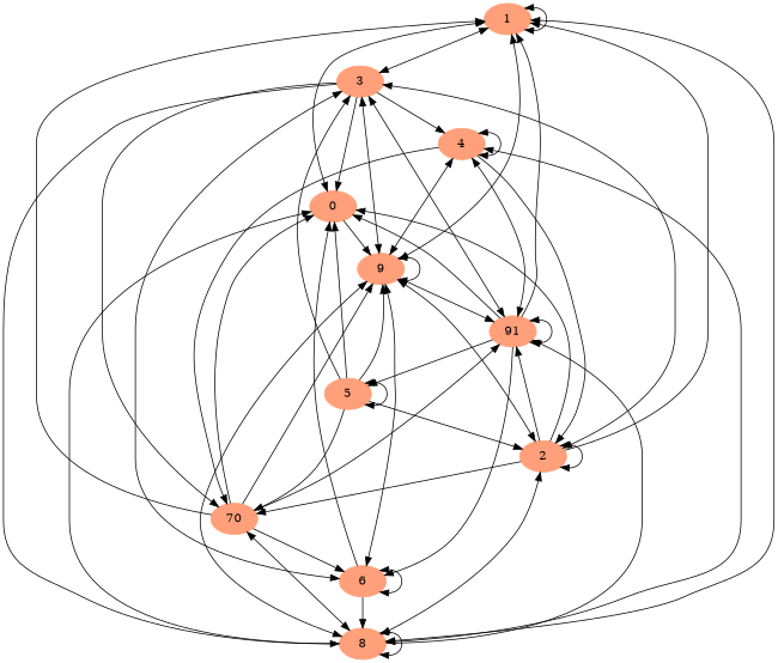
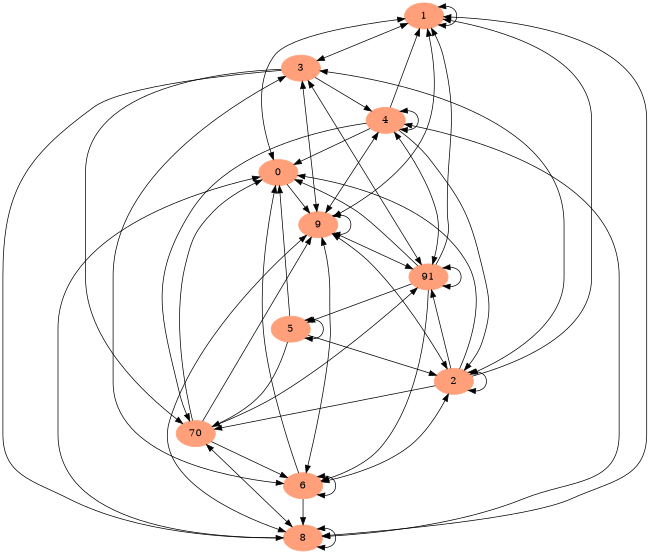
  graph {
    node [color=lightsalmon style=filled]
    edge [dir=forward]
    1
    3
    n3 [label=0]
    8
    9
    6
    n7 [label=70]
    n8 [label=91]
    4
    5
    2
    1 -- 1 [dir=both]
    1 -- 3 [dir=both]
    1 -- n3 [dir=both]
    1 -- 8 [dir=both]
    1 -- 9 [dir=both]
-   3 -- n3
+   4 -- n3
    3 -- 8
    3 -- 9 [dir=both]
    3 -- 6 [dir=both]
    3 -- n7
    3 -- n8 [dir=both]
    3 -- 4
    n3 -- 9
    8 -- n3
    8 -- 8 [dir=both]
    8 -- 9 [dir=both]
    8 -- n7 [dir=both]
-   8 -- n8
    9 -- 9 [dir=both]
    9 -- n8
    6 -- n3
    6 -- 8
    6 -- 9 [dir=both]
    6 -- 6 [dir=both]
-   n7 -- 1
+   4 -- 1
    n7 -- n3
    n7 -- 9
    n7 -- 6
    n7 -- n8
    n8 -- 1
    n8 -- n3
    n8 -- 6
    n8 -- n8 [dir=both]
    n8 -- 5
    4 -- 8 [dir=both]
    4 -- 9 [dir=both]
    4 -- n7
    4 -- n8 [dir=both]
    4 -- 4 [dir=both]
    4 -- 2
-   5 -- 3
    5 -- n3
-   5 -- 9
    5 -- n7
    5 -- 5 [dir=both]
    5 -- 2
    2 -- 1
    2 -- 3 [dir=both]
    2 -- n3
    2 -- 9 [dir=both]
-   2 -- 8 [dir=both]
+   2 -- 6 [dir=both]
    2 -- n7
    2 -- n8
    2 -- 2 [dir=both]
  }
